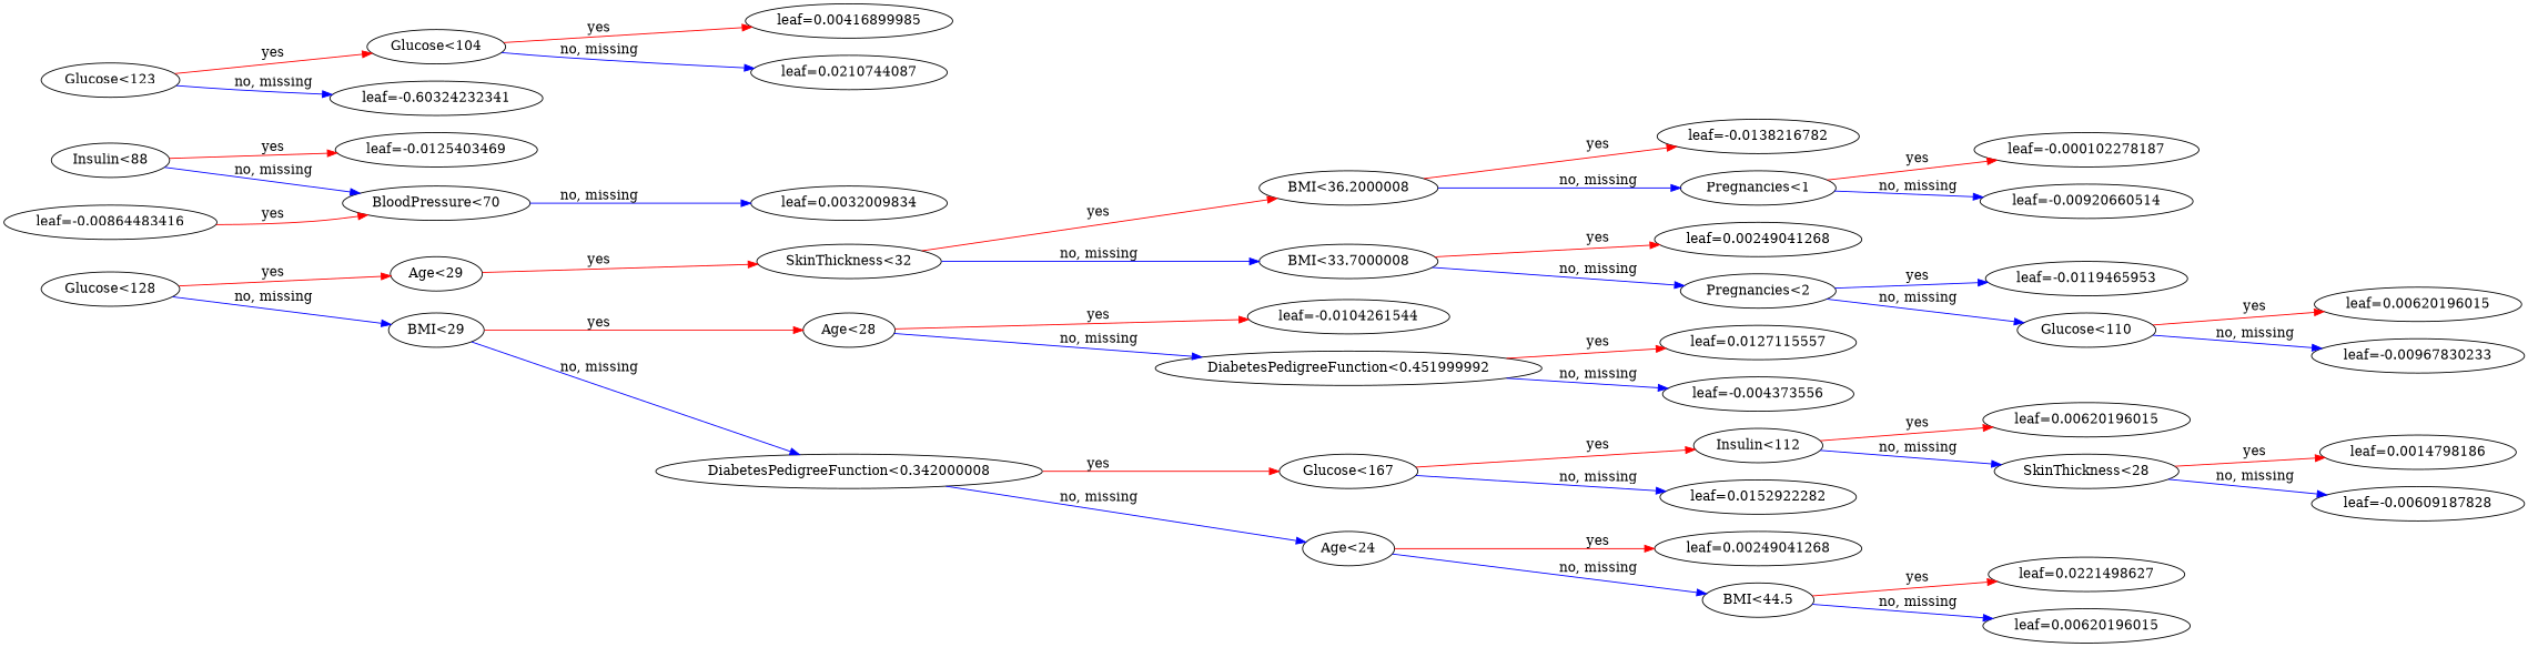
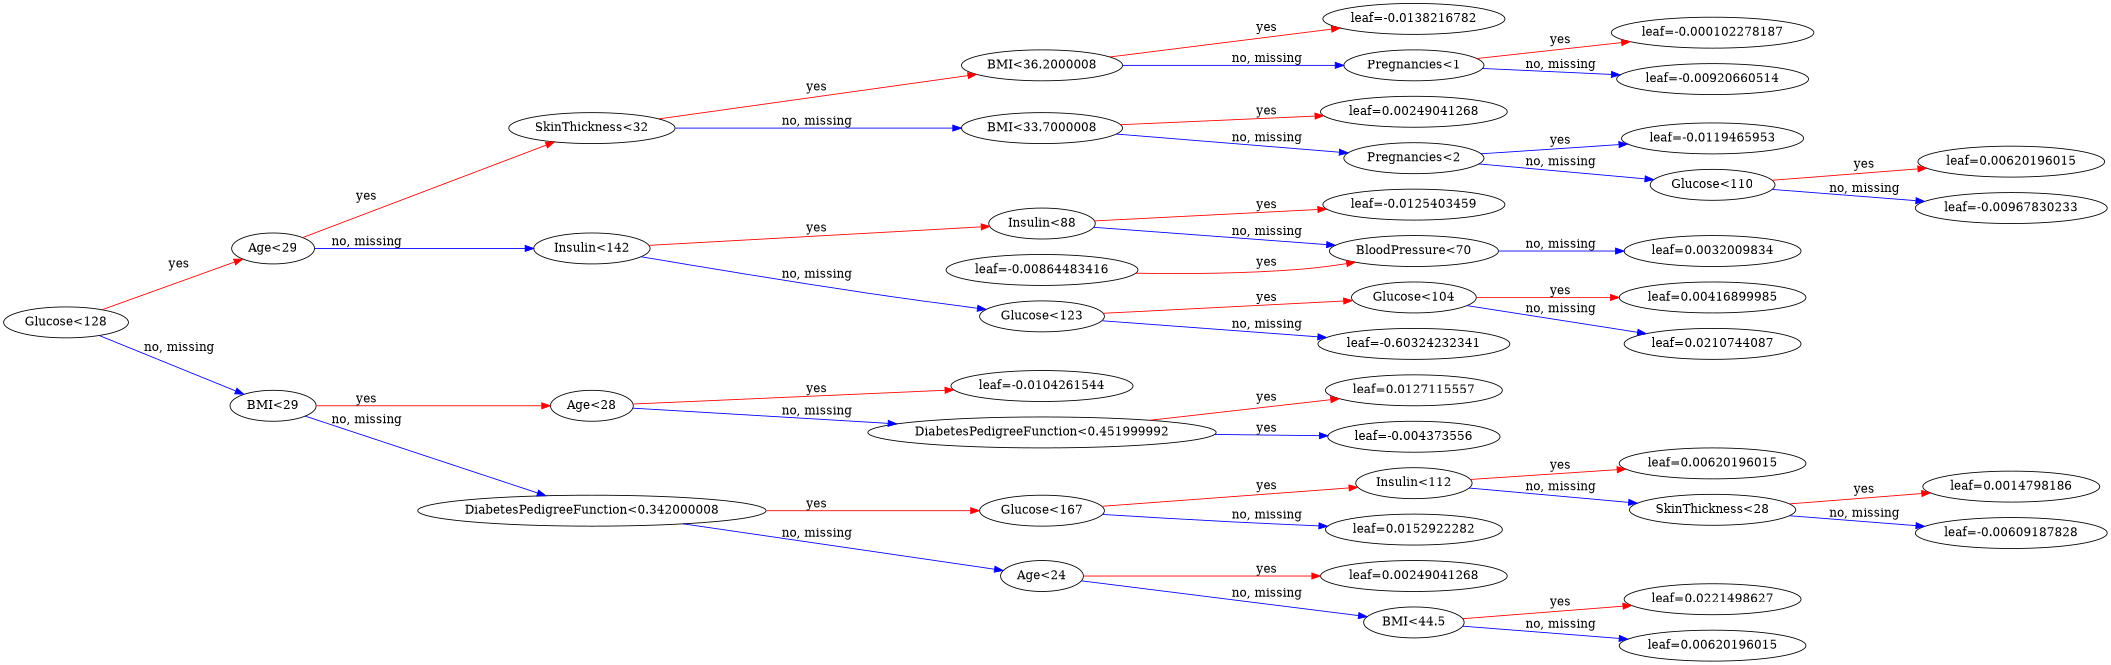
  digraph {
    rankdir=LR
    edge [color="#0000FF"]
    n1 [label="Glucose<128"]
    n2 [label="Age<29"]
    n3 [label="BMI<29"]
    n4 [label="SkinThickness<32"]
+   n5 [label="Insulin<142"]
    n6 [label="Age<28"]
    n7 [label="DiabetesPedigreeFunction<0.342000008"]
    n8 [label="BMI<36.2000008"]
    n9 [label="BMI<33.7000008"]
    n10 [label="Insulin<88"]
    n11 [label="Glucose<123"]
    n12 [label="leaf=-0.0104261544"]
    n13 [label="DiabetesPedigreeFunction<0.451999992"]
    n14 [label="Glucose<167"]
    n15 [label="Age<24"]
    n16 [label="leaf=-0.0138216782"]
    n17 [label="Pregnancies<1"]
    n18 [label="leaf=0.00249041268"]
    n19 [label="Pregnancies<2"]
-   n20 [label="leaf=-0.0125403469"]
+   n20 [label="leaf=-0.0125403459"]
    n21 [label="BloodPressure<70"]
    n22 [label="Glucose<104"]
    n23 [label="leaf=-0.60324232341"]
    n24 [label="leaf=-0.000102278187"]
    n25 [label="leaf=-0.00920660514"]
    n26 [label="leaf=-0.0119465953"]
    n27 [label="Glucose<110"]
    n28 [label="leaf=0.00620196015"]
    n29 [label="leaf=-0.00967830233"]
    n30 [label="leaf=0.0032009834"]
    n31 [label="leaf=0.00416899985"]
    n32 [label="leaf=0.0210744087"]
    n33 [label="leaf=-0.00864483416"]
    n34 [label="leaf=0.0127115557"]
    n35 [label="leaf=-0.004373556"]
    n36 [label="Insulin<112"]
    n37 [label="leaf=0.0152922282"]
    n38 [label="leaf=0.00249041268"]
    n39 [label="BMI<44.5"]
    n40 [label="leaf=0.00620196015"]
    n41 [label="SkinThickness<28"]
    n42 [label="leaf=0.0221498627"]
    n43 [label="leaf=0.00620196015"]
    n44 [label="leaf=0.0014798186"]
    n45 [label="leaf=-0.00609187828"]
    n1 -> n2 [color="#FF0000" label=yes]
    n1 -> n3 [label="no, missing"]
    n2 -> n4 [color="#FF0000" label=yes]
+   n2 -> n5 [label="no, missing"]
    n3 -> n6 [color="#FF0000" label=yes]
    n3 -> n7 [label="no, missing"]
    n4 -> n8 [color="#FF0000" label=yes]
    n4 -> n9 [label="no, missing"]
+   n5 -> n10 [color="#FF0000" label=yes]
+   n5 -> n11 [label="no, missing"]
    n6 -> n12 [color="#FF0000" label=yes]
    n6 -> n13 [label="no, missing"]
    n7 -> n14 [color="#FF0000" label=yes]
    n7 -> n15 [label="no, missing"]
    n8 -> n16 [color="#FF0000" label=yes]
    n8 -> n17 [label="no, missing"]
    n9 -> n18 [color="#FF0000" label=yes]
    n9 -> n19 [label="no, missing"]
    n10 -> n20 [color="#FF0000" label=yes]
    n10 -> n21 [label="no, missing"]
    n11 -> n22 [color="#FF0000" label=yes]
    n11 -> n23 [label="no, missing"]
    n13 -> n34 [color="#FF0000" label=yes]
-   n13 -> n35 [label="no, missing"]
+   n13 -> n35 [label=yes]
    n14 -> n36 [color="#FF0000" label=yes]
    n14 -> n37 [label="no, missing"]
    n15 -> n38 [color="#FF0000" label=yes]
    n15 -> n39 [label="no, missing"]
    n17 -> n24 [color="#FF0000" label=yes]
    n17 -> n25 [label="no, missing"]
    n19 -> n26 [label=yes]
    n19 -> n27 [label="no, missing"]
    n21 -> n30 [label="no, missing"]
    n22 -> n31 [color="#FF0000" label=yes]
    n22 -> n32 [label="no, missing"]
    n27 -> n28 [color="#FF0000" label=yes]
    n27 -> n29 [label="no, missing"]
    n33 -> n21 [color="#FF0000" label=yes]
    n36 -> n40 [color="#FF0000" label=yes]
    n36 -> n41 [label="no, missing"]
    n39 -> n42 [color="#FF0000" label=yes]
    n39 -> n43 [label="no, missing"]
    n41 -> n44 [color="#FF0000" label=yes]
    n41 -> n45 [label="no, missing"]
  }
